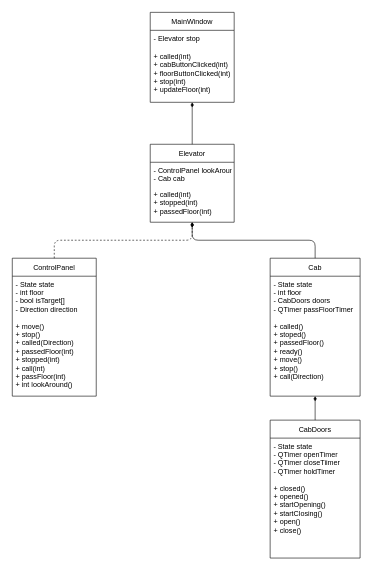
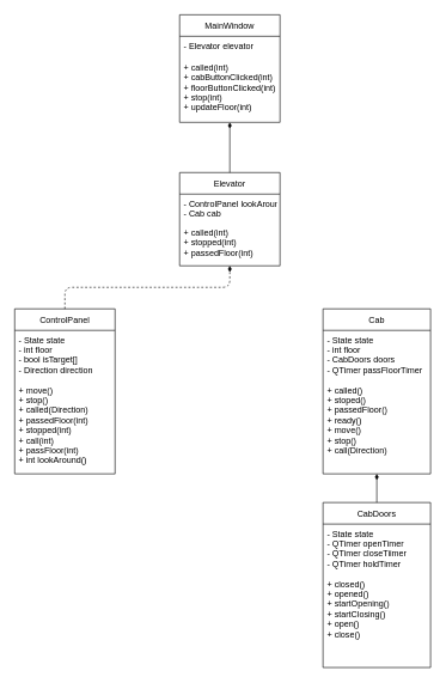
  <mxCell id="0" />
  <mxCell id="1" parent="0" />
  <mxCell id="2" value="MainWindow" style="swimlane;fontStyle=0;childLayout=stackLayout;horizontal=1;startSize=30;fillColor=none;horizontalStack=0;resizeParent=1;resizeParentMax=0;resizeLast=0;collapsible=1;marginBottom=0;" vertex="1" parent="1"><mxGeometry x="250" y="20" width="140" height="150" as="geometry" /></mxCell>
- <mxCell id="3" value="- Elevator stop" style="text;strokeColor=none;fillColor=none;align=left;verticalAlign=top;spacingLeft=4;spacingRight=4;overflow=hidden;rotatable=0;points=[[0,0.5],[1,0.5]];portConstraint=eastwest;" vertex="1" parent="2"><mxGeometry y="30" width="140" height="30" as="geometry" /></mxCell>
+ <mxCell id="3" value="- Elevator elevator" style="text;strokeColor=none;fillColor=none;align=left;verticalAlign=top;spacingLeft=4;spacingRight=4;overflow=hidden;rotatable=0;points=[[0,0.5],[1,0.5]];portConstraint=eastwest;" vertex="1" parent="2"><mxGeometry y="30" width="140" height="30" as="geometry" /></mxCell>
  <mxCell id="4" value="+ called(int)&#10;+ cabButtonClicked(int)&#10;+ floorButtonClicked(int)&#10;+ stop(int)&#10;+ updateFloor(int)" style="text;strokeColor=none;fillColor=none;align=left;verticalAlign=top;spacingLeft=4;spacingRight=4;overflow=hidden;rotatable=0;points=[[0,0.5],[1,0.5]];portConstraint=eastwest;" vertex="1" parent="2"><mxGeometry y="60" width="140" height="90" as="geometry" /></mxCell>
  <mxCell id="5" style="edgeStyle=none;html=1;exitX=0.5;exitY=0;exitDx=0;exitDy=0;endArrow=diamondThin;endFill=1;" edge="1" parent="1" source="6" target="4"><mxGeometry relative="1" as="geometry" /></mxCell>
  <mxCell id="6" value="Elevator" style="swimlane;fontStyle=0;childLayout=stackLayout;horizontal=1;startSize=30;fillColor=none;horizontalStack=0;resizeParent=1;resizeParentMax=0;resizeLast=0;collapsible=1;marginBottom=0;" vertex="1" parent="1"><mxGeometry x="250" y="240" width="140" height="130" as="geometry" /></mxCell>
  <mxCell id="7" value="- ControlPanel lookAround&#10;- Cab cab" style="text;strokeColor=none;fillColor=none;align=left;verticalAlign=top;spacingLeft=4;spacingRight=4;overflow=hidden;rotatable=0;points=[[0,0.5],[1,0.5]];portConstraint=eastwest;" vertex="1" parent="6"><mxGeometry y="30" width="140" height="40" as="geometry" /></mxCell>
  <mxCell id="8" value="+ called(int)&#10;+ stopped(int)&#10;+ passedFloor(int)" style="text;strokeColor=none;fillColor=none;align=left;verticalAlign=top;spacingLeft=4;spacingRight=4;overflow=hidden;rotatable=0;points=[[0,0.5],[1,0.5]];portConstraint=eastwest;" vertex="1" parent="6"><mxGeometry y="70" width="140" height="60" as="geometry" /></mxCell>
  <mxCell id="9" style="edgeStyle=none;html=1;exitX=0.5;exitY=0;exitDx=0;exitDy=0;endArrow=diamondThin;endFill=1;dashed=1;" edge="1" parent="1" source="10" target="8"><mxGeometry relative="1" as="geometry"><Array as="points"><mxPoint x="90" y="400" /><mxPoint x="320" y="400" /></Array></mxGeometry></mxCell>
  <mxCell id="10" value="ControlPanel" style="swimlane;fontStyle=0;childLayout=stackLayout;horizontal=1;startSize=30;fillColor=none;horizontalStack=0;resizeParent=1;resizeParentMax=0;resizeLast=0;collapsible=1;marginBottom=0;" vertex="1" parent="1"><mxGeometry x="20" y="430" width="140" height="230" as="geometry" /></mxCell>
  <mxCell id="11" value="- State state&#10;- int floor&#10;- bool isTarget[]&#10;- Direction direction" style="text;strokeColor=none;fillColor=none;align=left;verticalAlign=top;spacingLeft=4;spacingRight=4;overflow=hidden;rotatable=0;points=[[0,0.5],[1,0.5]];portConstraint=eastwest;" vertex="1" parent="10"><mxGeometry y="30" width="140" height="70" as="geometry" /></mxCell>
  <mxCell id="12" value="+ move()&#10;+ stop()&#10;+ called(Direction)&#10;+ passedFloor(int)&#10;+ stopped(int)&#10;+ call(int)&#10;+ passFloor(int)&#10;+ int lookAround()" style="text;strokeColor=none;fillColor=none;align=left;verticalAlign=top;spacingLeft=4;spacingRight=4;overflow=hidden;rotatable=0;points=[[0,0.5],[1,0.5]];portConstraint=eastwest;" vertex="1" parent="10"><mxGeometry y="100" width="140" height="130" as="geometry" /></mxCell>
- <mxCell id="13" style="edgeStyle=none;html=1;endArrow=diamondThin;endFill=1;" edge="1" parent="1" source="14" target="8"><mxGeometry relative="1" as="geometry"><Array as="points"><mxPoint x="525" y="400" /><mxPoint x="320" y="400" /></Array></mxGeometry></mxCell>
  <mxCell id="14" value="Cab" style="swimlane;fontStyle=0;childLayout=stackLayout;horizontal=1;startSize=30;fillColor=none;horizontalStack=0;resizeParent=1;resizeParentMax=0;resizeLast=0;collapsible=1;marginBottom=0;" vertex="1" parent="1"><mxGeometry x="450" y="430" width="150" height="230" as="geometry" /></mxCell>
  <mxCell id="15" value="- State state&#10;- int floor&#10;- CabDoors doors&#10;- QTimer passFloorTimer" style="text;strokeColor=none;fillColor=none;align=left;verticalAlign=top;spacingLeft=4;spacingRight=4;overflow=hidden;rotatable=0;points=[[0,0.5],[1,0.5]];portConstraint=eastwest;" vertex="1" parent="14"><mxGeometry y="30" width="150" height="70" as="geometry" /></mxCell>
  <mxCell id="16" value="+ called()&#10;+ stoped()&#10;+ passedFloor()&#10;+ ready()&#10;+ move()&#10;+ stop()&#10;+ call(Direction)" style="text;strokeColor=none;fillColor=none;align=left;verticalAlign=top;spacingLeft=4;spacingRight=4;overflow=hidden;rotatable=0;points=[[0,0.5],[1,0.5]];portConstraint=eastwest;" vertex="1" parent="14"><mxGeometry y="100" width="150" height="130" as="geometry" /></mxCell>
  <mxCell id="17" style="edgeStyle=none;html=1;exitX=0.5;exitY=0;exitDx=0;exitDy=0;endArrow=diamondThin;endFill=1;" edge="1" parent="1" source="18" target="16"><mxGeometry relative="1" as="geometry" /></mxCell>
  <mxCell id="18" value="CabDoors" style="swimlane;fontStyle=0;childLayout=stackLayout;horizontal=1;startSize=30;fillColor=none;horizontalStack=0;resizeParent=1;resizeParentMax=0;resizeLast=0;collapsible=1;marginBottom=0;" vertex="1" parent="1"><mxGeometry x="450" y="700" width="150" height="230" as="geometry" /></mxCell>
  <mxCell id="19" value="- State state&#10;- QTimer openTimer&#10;- QTimer closeTiimer&#10;- QTimer holdTimer" style="text;strokeColor=none;fillColor=none;align=left;verticalAlign=top;spacingLeft=4;spacingRight=4;overflow=hidden;rotatable=0;points=[[0,0.5],[1,0.5]];portConstraint=eastwest;" vertex="1" parent="18"><mxGeometry y="30" width="150" height="70" as="geometry" /></mxCell>
  <mxCell id="20" value="+ closed()&#10;+ opened()&#10;+ startOpening()&#10;+ startClosing()&#10;+ open()&#10;+ close()&#10;" style="text;strokeColor=none;fillColor=none;align=left;verticalAlign=top;spacingLeft=4;spacingRight=4;overflow=hidden;rotatable=0;points=[[0,0.5],[1,0.5]];portConstraint=eastwest;" vertex="1" parent="18"><mxGeometry y="100" width="150" height="130" as="geometry" /></mxCell>
